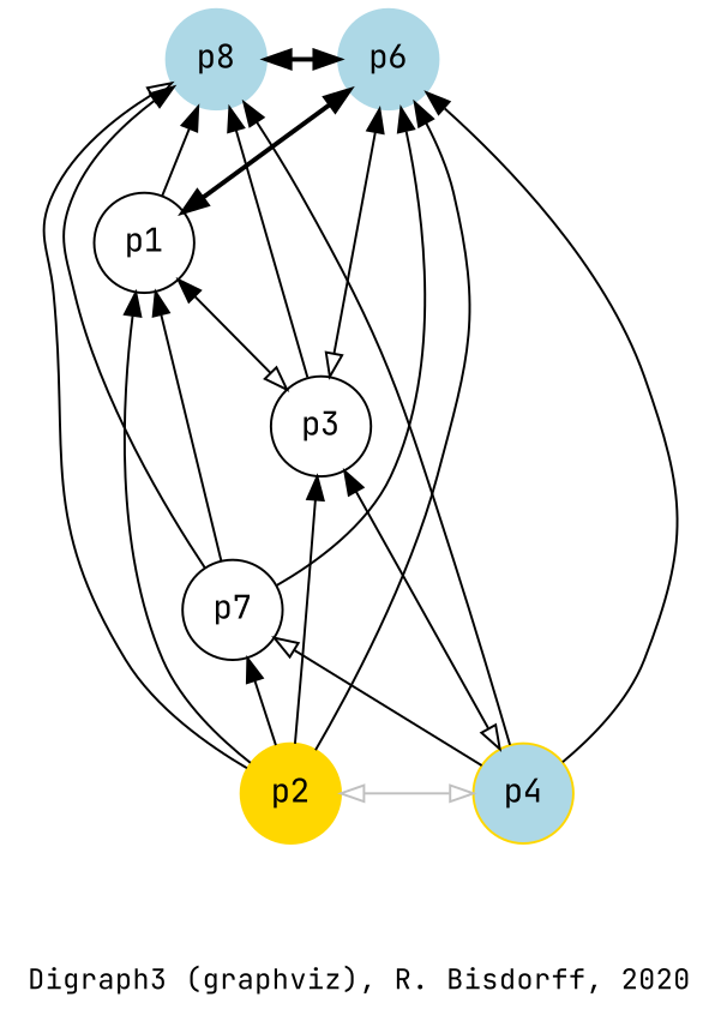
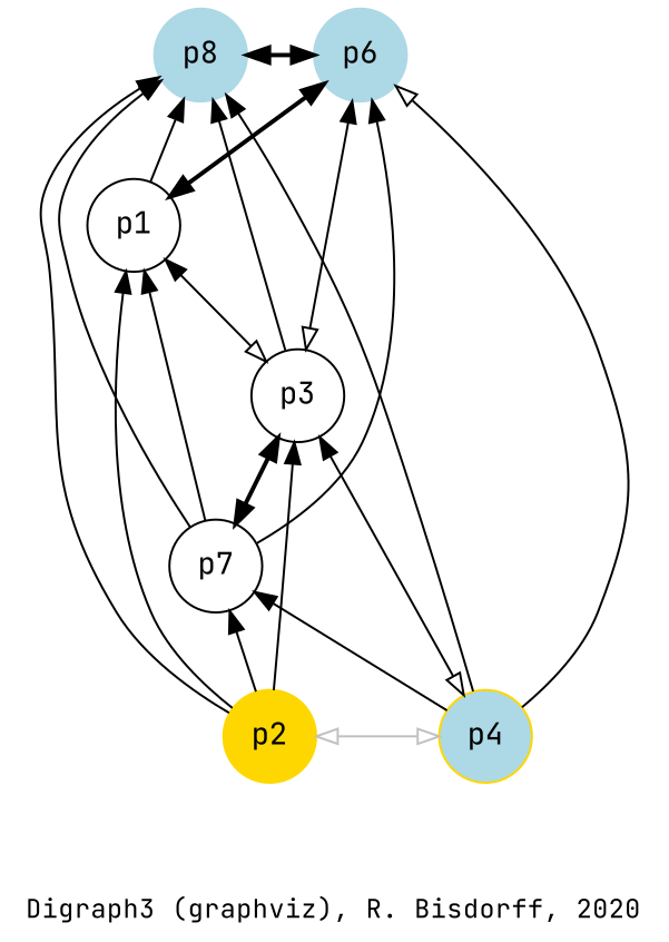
  digraph {
    fontname="JetBrains Mono"
    fontsize=12
    label="\nDigraph3 (graphviz), R. Bisdorff, 2020"
    node [fontname="JetBrains Mono" shape=circle style=filled]
    edge [color=black dir=forward fontname="JetBrains Mono"]
    n1 [color=gold label=p2]
    n2 [color=gold fillcolor=lightblue label=p4]
    n3 [color=lightblue label=p8]
    n4 [color=lightblue label=p6]
    n5 [label=p3 style=""]
    n6 [label=p7 style=""]
    n7 [label=p1 style=""]
    subgraph sub_1 {
      rank=max
      n1
      n2
    }
    subgraph sub_2 {
      rank=min
      n3
      n4
    }
    n1 -> n2 [arrowhead=empty arrowtail=empty color=grey dir=both]
-   n1 -> n3 [arrowhead=empty]
-   n1 -> n4
+   n1 -> n3
    n1 -> n5
    n1 -> n6
    n2 -> n3
-   n2 -> n4
-   n2 -> n6 [arrowhead=empty]
+   n2 -> n4 [arrowhead=empty]
+   n2 -> n6
    n3 -> n4 [arrowhead=normal arrowtail=normal dir=both style="setlinewidth(2)"]
    n3 -> n6 [dir=back]
    n4 -> n6 [dir=back]
    n5 -> n2 [arrowhead=empty arrowtail=normal dir=both]
    n5 -> n3
    n5 -> n4 [arrowhead=normal arrowtail=empty dir=both]
+   n5 -> n6 [arrowhead=normal arrowtail=normal dir=both style="setlinewidth(2)"]
    n7 -> n1 [dir=back]
    n7 -> n3
    n7 -> n4 [arrowhead=normal arrowtail=normal dir=both style="setlinewidth(2)"]
    n7 -> n5 [arrowhead=empty arrowtail=normal dir=both]
    n7 -> n6 [dir=back]
  }
